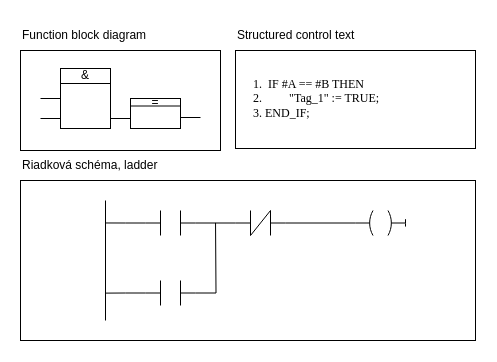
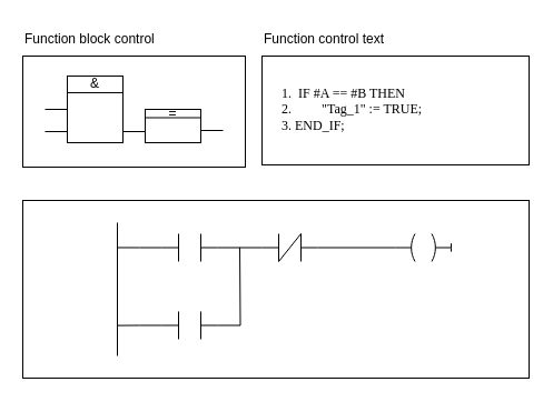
  <mxCell id="0" />
  <mxCell id="1" parent="0" />
  <mxCell id="2" value="" style="rounded=0;whiteSpace=wrap;html=1;fillColor=none;" parent="1" vertex="1"><mxGeometry x="20" y="50" width="200" height="100" as="geometry" /></mxCell>
  <mxCell id="3" style="edgeStyle=orthogonalEdgeStyle;rounded=0;orthogonalLoop=1;jettySize=auto;html=1;exitX=0;exitY=0.5;exitDx=0;exitDy=0;exitPerimeter=0;strokeWidth=1;endArrow=none;endFill=0;" parent="1" source="5" edge="1"><mxGeometry relative="1" as="geometry"><mxPoint x="105" y="222.465" as="targetPoint" /></mxGeometry></mxCell>
  <mxCell id="4" style="edgeStyle=orthogonalEdgeStyle;rounded=0;orthogonalLoop=1;jettySize=auto;html=1;exitX=1;exitY=0.5;exitDx=0;exitDy=0;exitPerimeter=0;entryX=0;entryY=0.5;entryDx=0;entryDy=0;entryPerimeter=0;strokeWidth=1;endArrow=none;endFill=0;" parent="1" source="5" target="10" edge="1"><mxGeometry relative="1" as="geometry" /></mxCell>
  <mxCell id="5" value="" style="pointerEvents=1;verticalLabelPosition=bottom;shadow=0;dashed=0;align=center;html=1;verticalAlign=top;shape=mxgraph.electrical.plc_ladder.contact;" parent="1" vertex="1"><mxGeometry x="145" y="210" width="50" height="25" as="geometry" /></mxCell>
  <mxCell id="6" style="edgeStyle=orthogonalEdgeStyle;rounded=0;orthogonalLoop=1;jettySize=auto;html=1;exitX=1;exitY=0.5;exitDx=0;exitDy=0;exitPerimeter=0;strokeWidth=1;endArrow=none;endFill=0;" parent="1" source="8" edge="1"><mxGeometry relative="1" as="geometry"><mxPoint x="215.042" y="222.408" as="targetPoint" /></mxGeometry></mxCell>
  <mxCell id="7" style="edgeStyle=orthogonalEdgeStyle;rounded=0;orthogonalLoop=1;jettySize=auto;html=1;exitX=0;exitY=0.5;exitDx=0;exitDy=0;exitPerimeter=0;strokeWidth=1;endArrow=none;endFill=0;" parent="1" source="8" edge="1"><mxGeometry relative="1" as="geometry"><mxPoint x="105" y="292.606" as="targetPoint" /></mxGeometry></mxCell>
  <mxCell id="8" value="" style="pointerEvents=1;verticalLabelPosition=bottom;shadow=0;dashed=0;align=center;html=1;verticalAlign=top;shape=mxgraph.electrical.plc_ladder.contact;" parent="1" vertex="1"><mxGeometry x="145" y="280" width="50" height="25" as="geometry" /></mxCell>
  <mxCell id="9" style="edgeStyle=orthogonalEdgeStyle;rounded=0;orthogonalLoop=1;jettySize=auto;html=1;exitX=1;exitY=0.5;exitDx=0;exitDy=0;exitPerimeter=0;entryX=0;entryY=0.5;entryDx=0;entryDy=0;entryPerimeter=0;strokeWidth=1;endArrow=none;endFill=0;" parent="1" source="10" target="11" edge="1"><mxGeometry relative="1" as="geometry" /></mxCell>
  <mxCell id="10" value="" style="pointerEvents=1;verticalLabelPosition=bottom;shadow=0;dashed=0;align=center;html=1;verticalAlign=top;shape=mxgraph.electrical.plc_ladder.not_contact;" parent="1" vertex="1"><mxGeometry x="235" y="210" width="50" height="25" as="geometry" /></mxCell>
  <mxCell id="11" value="" style="pointerEvents=1;verticalLabelPosition=bottom;shadow=0;dashed=0;align=center;html=1;verticalAlign=top;shape=mxgraph.electrical.plc_ladder.output_1;" parent="1" vertex="1"><mxGeometry x="355" y="210" width="50" height="25" as="geometry" /></mxCell>
  <mxCell id="12" value="" style="endArrow=none;html=1;rounded=0;" parent="1" edge="1"><mxGeometry width="50" height="50" relative="1" as="geometry"><mxPoint x="105" y="320" as="sourcePoint" /><mxPoint x="105" y="200" as="targetPoint" /><Array as="points" /></mxGeometry></mxCell>
  <mxCell id="13" value="" style="endArrow=none;html=1;rounded=0;strokeWidth=1;exitX=1;exitY=0.643;exitDx=0;exitDy=0;exitPerimeter=0;entryX=1;entryY=0.348;entryDx=0;entryDy=0;entryPerimeter=0;" parent="1" source="11" target="11" edge="1"><mxGeometry width="50" height="50" relative="1" as="geometry"><mxPoint x="375" y="270" as="sourcePoint" /><mxPoint x="405" y="220" as="targetPoint" /><Array as="points"><mxPoint x="405" y="223" /></Array></mxGeometry></mxCell>
  <mxCell id="14" value="" style="rounded=0;whiteSpace=wrap;html=1;fillColor=none;" parent="1" vertex="1"><mxGeometry x="20" y="180" width="455" height="160" as="geometry" /></mxCell>
  <mxCell id="15" value="" style="rounded=0;whiteSpace=wrap;html=1;fillColor=none;" parent="1" vertex="1"><mxGeometry x="235" y="50" width="240" height="98" as="geometry" /></mxCell>
  <mxCell id="16" value="" style="rounded=0;whiteSpace=wrap;html=1;fillColor=none;" parent="1" vertex="1"><mxGeometry x="60" y="68" width="50" height="60" as="geometry" /></mxCell>
  <mxCell id="17" value="" style="endArrow=none;html=1;rounded=0;strokeWidth=1;entryX=0;entryY=0.25;entryDx=0;entryDy=0;exitX=1;exitY=0.25;exitDx=0;exitDy=0;" parent="1" source="16" target="16" edge="1"><mxGeometry width="50" height="50" relative="1" as="geometry"><mxPoint x="110" y="88" as="sourcePoint" /><mxPoint x="70" y="88" as="targetPoint" /></mxGeometry></mxCell>
  <mxCell id="18" value="&amp;amp;" style="text;html=1;strokeColor=none;fillColor=none;align=center;verticalAlign=middle;whiteSpace=wrap;rounded=0;" parent="1" vertex="1"><mxGeometry x="55" y="60" width="60" height="30" as="geometry" /></mxCell>
  <mxCell id="19" value="" style="endArrow=none;html=1;rounded=0;strokeWidth=1;exitX=0;exitY=0.5;exitDx=0;exitDy=0;" parent="1" source="16" edge="1"><mxGeometry width="50" height="50" relative="1" as="geometry"><mxPoint x="90" y="188" as="sourcePoint" /><mxPoint x="40" y="98" as="targetPoint" /></mxGeometry></mxCell>
  <mxCell id="20" value="" style="endArrow=none;html=1;rounded=0;strokeWidth=1;" parent="1" edge="1"><mxGeometry width="50" height="50" relative="1" as="geometry"><mxPoint x="40" y="118" as="sourcePoint" /><mxPoint x="60" y="118" as="targetPoint" /></mxGeometry></mxCell>
  <mxCell id="21" value="" style="rounded=0;whiteSpace=wrap;html=1;fillColor=none;" parent="1" vertex="1"><mxGeometry x="130" y="98" width="50" height="30" as="geometry" /></mxCell>
  <mxCell id="22" value="" style="endArrow=none;html=1;rounded=0;strokeWidth=1;" parent="1" edge="1"><mxGeometry width="50" height="50" relative="1" as="geometry"><mxPoint x="130" y="118" as="sourcePoint" /><mxPoint x="110" y="118" as="targetPoint" /></mxGeometry></mxCell>
  <mxCell id="23" value="" style="endArrow=none;html=1;rounded=0;strokeWidth=1;entryX=1;entryY=0.25;entryDx=0;entryDy=0;exitX=0;exitY=0.25;exitDx=0;exitDy=0;" parent="1" source="21" target="21" edge="1"><mxGeometry width="50" height="50" relative="1" as="geometry"><mxPoint x="130" y="110" as="sourcePoint" /><mxPoint x="180" y="60" as="targetPoint" /></mxGeometry></mxCell>
  <mxCell id="24" value="=" style="text;html=1;strokeColor=none;fillColor=none;align=center;verticalAlign=middle;whiteSpace=wrap;rounded=0;" parent="1" vertex="1"><mxGeometry x="125" y="87" width="60" height="30" as="geometry" /></mxCell>
  <mxCell id="25" value="" style="endArrow=none;html=1;rounded=0;strokeWidth=1;exitX=0;exitY=0.5;exitDx=0;exitDy=0;" parent="1" edge="1"><mxGeometry width="50" height="50" relative="1" as="geometry"><mxPoint x="200" y="117" as="sourcePoint" /><mxPoint x="180" y="117" as="targetPoint" /></mxGeometry></mxCell>
- <mxCell id="26" value="Riadková schéma, ladder" style="text;html=1;strokeColor=none;fillColor=none;align=left;verticalAlign=middle;whiteSpace=wrap;rounded=0;" parent="1" vertex="1"><mxGeometry x="20" y="150" width="145" height="30" as="geometry" /></mxCell>
- <mxCell id="27" value="Function block diagram" style="text;html=1;strokeColor=none;fillColor=none;align=left;verticalAlign=middle;whiteSpace=wrap;rounded=0;" parent="1" vertex="1"><mxGeometry x="20" y="20" width="135" height="30" as="geometry" /></mxCell>
+ <mxCell id="27" value="Function block control" style="text;html=1;strokeColor=none;fillColor=none;align=left;verticalAlign=middle;whiteSpace=wrap;rounded=0;" parent="1" vertex="1"><mxGeometry x="20" y="20" width="135" height="30" as="geometry" /></mxCell>
  <mxCell id="28" value="&lt;div&gt;&lt;font face=&quot;Lucida Console&quot;&gt;1.&amp;nbsp;&lt;span style=&quot;white-space: pre;&quot;&gt; &lt;/span&gt;IF #A == #B THEN&lt;/font&gt;&lt;/div&gt;&lt;div&gt;&lt;font face=&quot;Lucida Console&quot;&gt;2.&amp;nbsp; &amp;nbsp; &amp;nbsp; &amp;nbsp; &amp;nbsp;&quot;Tag_1&quot; := TRUE;&lt;/font&gt;&lt;/div&gt;&lt;div style=&quot;&quot;&gt;&lt;span style=&quot;background-color: initial;&quot;&gt;&lt;font face=&quot;Lucida Console&quot;&gt;3.&lt;span style=&quot;white-space: pre;&quot;&gt; &lt;/span&gt;END_IF;&lt;/font&gt;&lt;/span&gt;&lt;/div&gt;" style="text;html=1;strokeColor=none;fillColor=none;align=left;verticalAlign=middle;whiteSpace=wrap;rounded=0;" parent="1" vertex="1"><mxGeometry x="251" y="58" width="214" height="80" as="geometry" /></mxCell>
- <mxCell id="29" value="Structured control text" style="text;html=1;strokeColor=none;fillColor=none;align=left;verticalAlign=middle;whiteSpace=wrap;rounded=0;fontFamily=Helvetica;" parent="1" vertex="1"><mxGeometry x="235" y="20" width="130" height="30" as="geometry" /></mxCell>
+ <mxCell id="29" value="Function control text" style="text;html=1;strokeColor=none;fillColor=none;align=left;verticalAlign=middle;whiteSpace=wrap;rounded=0;fontFamily=Helvetica;" parent="1" vertex="1"><mxGeometry x="235" y="20" width="130" height="30" as="geometry" /></mxCell>
